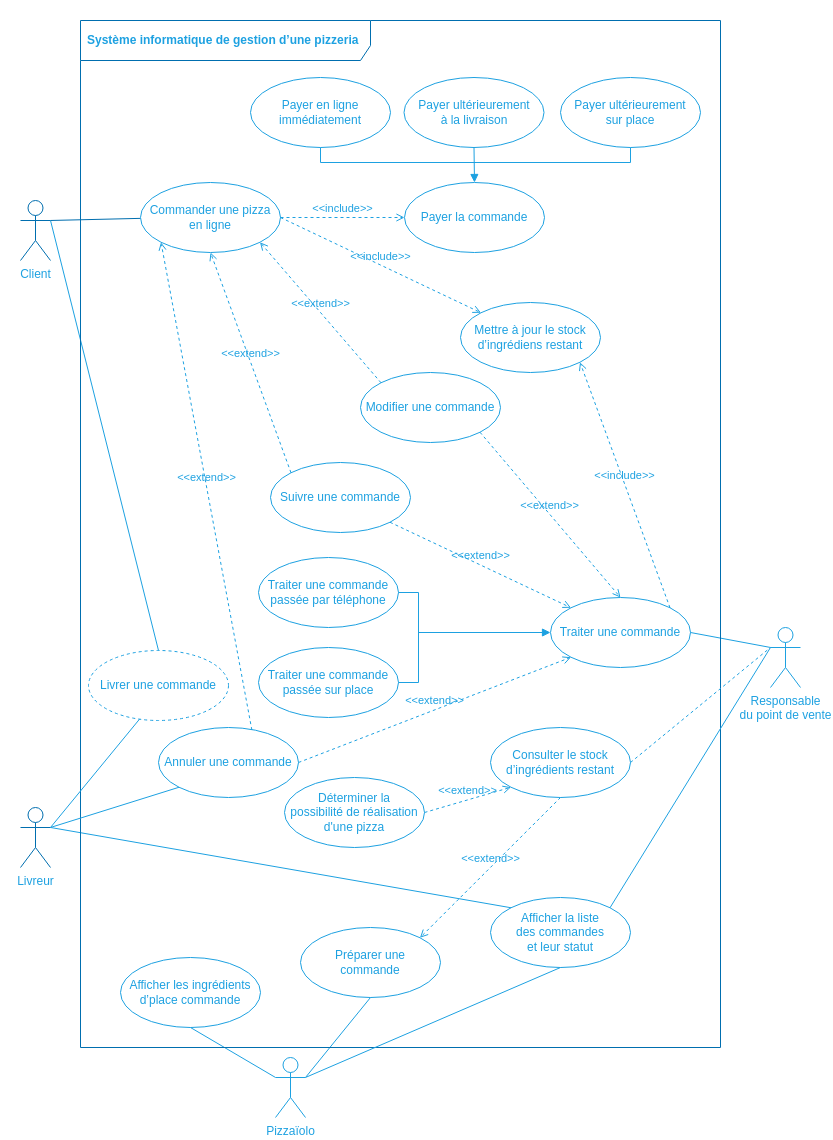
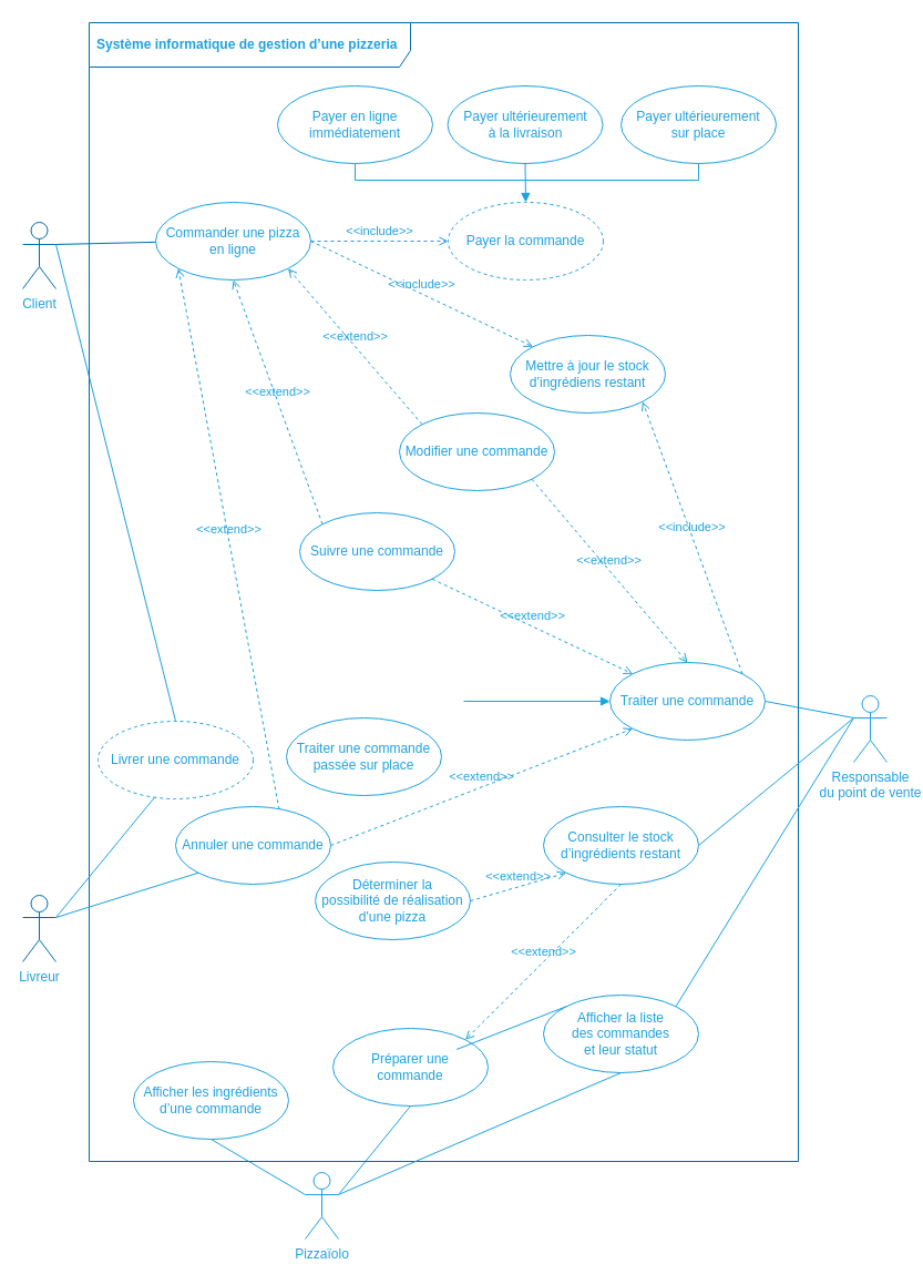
  <mxCell id="0" />
  <mxCell id="1" value="Application" style="" parent="0" />
  <mxCell id="2" style="edgeStyle=none;rounded=0;orthogonalLoop=1;jettySize=auto;html=1;exitX=0.5;exitY=1;exitDx=0;exitDy=0;entryX=1;entryY=0.333;entryDx=0;entryDy=0;entryPerimeter=0;endArrow=none;endFill=0;strokeColor=#1DA1E1;" parent="1" source="27" target="20" edge="1"><mxGeometry relative="1" as="geometry" /></mxCell>
  <mxCell id="3" style="edgeStyle=none;rounded=0;orthogonalLoop=1;jettySize=auto;html=1;exitX=0.5;exitY=1;exitDx=0;exitDy=0;entryX=0;entryY=0.333;entryDx=0;entryDy=0;entryPerimeter=0;endArrow=none;endFill=0;strokeColor=#1DA1E1;" parent="1" source="34" target="20" edge="1"><mxGeometry relative="1" as="geometry" /></mxCell>
- <mxCell id="4" style="edgeStyle=none;rounded=0;orthogonalLoop=1;jettySize=auto;html=1;exitX=0;exitY=0;exitDx=0;exitDy=0;entryX=1;entryY=0.333;entryDx=0;entryDy=0;entryPerimeter=0;endArrow=none;endFill=0;targetPerimeterSpacing=-12;strokeColor=#1DA1E1;" parent="1" source="41" target="22" edge="1"><mxGeometry relative="1" as="geometry" /></mxCell>
+ <mxCell id="4" style="edgeStyle=none;rounded=0;orthogonalLoop=1;jettySize=auto;html=1;exitX=0;exitY=0;exitDx=0;exitDy=0;endArrow=none;endFill=0;targetPerimeterSpacing=-12;strokeColor=#1DA1E1;" parent="1" source="41" target="27" edge="1"><mxGeometry relative="1" as="geometry" /></mxCell>
  <mxCell id="5" style="rounded=0;orthogonalLoop=1;jettySize=auto;html=1;exitX=1;exitY=0.5;exitDx=0;exitDy=0;entryX=0;entryY=0.333;entryDx=0;entryDy=0;entryPerimeter=0;startArrow=none;startFill=0;endArrow=none;endFill=0;strokeColor=#1DA1E1;" parent="1" source="50" target="33" edge="1"><mxGeometry relative="1" as="geometry" /></mxCell>
  <mxCell id="6" value="&lt;font color=&quot;#1da1e1&quot;&gt;&amp;lt;&amp;lt;extend&amp;gt;&amp;gt;&lt;/font&gt;" style="html=1;verticalAlign=bottom;labelBackgroundColor=none;endArrow=open;endFill=0;dashed=1;strokeColor=#1DA1E1;entryX=1;entryY=1;entryDx=0;entryDy=0;exitX=0;exitY=0;exitDx=0;exitDy=0;" parent="1" source="28" target="25" edge="1"><mxGeometry width="160" relative="1" as="geometry"><mxPoint x="140" y="302" as="sourcePoint" /><mxPoint x="300" y="302" as="targetPoint" /></mxGeometry></mxCell>
  <mxCell id="7" value="&lt;font color=&quot;#1da1e1&quot;&gt;&amp;lt;&amp;lt;extend&amp;gt;&amp;gt;&lt;/font&gt;" style="html=1;verticalAlign=bottom;labelBackgroundColor=none;endArrow=open;endFill=0;dashed=1;strokeColor=#1DA1E1;entryX=0.5;entryY=1;entryDx=0;entryDy=0;exitX=0;exitY=0;exitDx=0;exitDy=0;" parent="1" source="47" target="25" edge="1"><mxGeometry width="160" relative="1" as="geometry"><mxPoint x="240.503" y="332.251" as="sourcePoint" /><mxPoint x="170" y="282" as="targetPoint" /></mxGeometry></mxCell>
  <mxCell id="8" value="&lt;font color=&quot;#1da1e1&quot;&gt;&amp;lt;&amp;lt;extend&amp;gt;&amp;gt;&lt;/font&gt;" style="html=1;verticalAlign=bottom;labelBackgroundColor=none;endArrow=open;endFill=0;dashed=1;strokeColor=#1DA1E1;entryX=0;entryY=1;entryDx=0;entryDy=0;exitX=0.667;exitY=0.036;exitDx=0;exitDy=0;exitPerimeter=0;" parent="1" source="44" target="25" edge="1"><mxGeometry width="160" relative="1" as="geometry"><mxPoint x="220" y="467" as="sourcePoint" /><mxPoint x="190" y="357" as="targetPoint" /></mxGeometry></mxCell>
  <mxCell id="9" value="&lt;font color=&quot;#1da1e1&quot;&gt;&amp;lt;&amp;lt;extend&amp;gt;&amp;gt;&lt;/font&gt;" style="html=1;verticalAlign=bottom;labelBackgroundColor=none;endArrow=open;endFill=0;dashed=1;strokeColor=#1DA1E1;entryX=0.5;entryY=0;entryDx=0;entryDy=0;exitX=1;exitY=1;exitDx=0;exitDy=0;" parent="1" source="28" target="50" edge="1"><mxGeometry width="160" relative="1" as="geometry"><mxPoint x="290" y="327" as="sourcePoint" /><mxPoint x="220" y="187" as="targetPoint" /></mxGeometry></mxCell>
  <mxCell id="10" value="" style="group" parent="1" vertex="1" connectable="0"><mxGeometry x="458" y="632" as="geometry" /></mxCell>
- <mxCell id="11" style="edgeStyle=orthogonalEdgeStyle;rounded=0;orthogonalLoop=1;jettySize=auto;html=1;exitX=1;exitY=0.5;exitDx=0;exitDy=0;entryX=1;entryY=0.5;entryDx=0;entryDy=0;strokeColor=#1DA1E1;endArrow=none;endFill=0;" parent="10" source="38" target="32" edge="1"><mxGeometry relative="1" as="geometry" /></mxCell>
  <mxCell id="12" style="rounded=0;orthogonalLoop=1;jettySize=auto;html=1;exitX=0;exitY=0.5;exitDx=0;exitDy=0;endArrow=none;endFill=0;strokeColor=#1DA1E1;edgeStyle=orthogonalEdgeStyle;startArrow=block;startFill=1;" parent="10" source="50" edge="1"><mxGeometry relative="1" as="geometry"><mxPoint x="-40" as="targetPoint" /></mxGeometry></mxCell>
  <mxCell id="13" value="&lt;font color=&quot;#1da1e1&quot;&gt;&amp;lt;&amp;lt;extend&amp;gt;&amp;gt;&lt;/font&gt;" style="html=1;verticalAlign=bottom;labelBackgroundColor=none;endArrow=open;endFill=0;dashed=1;strokeColor=#1DA1E1;entryX=0;entryY=0;entryDx=0;entryDy=0;exitX=1;exitY=1;exitDx=0;exitDy=0;" parent="1" source="47" target="50" edge="1"><mxGeometry width="160" relative="1" as="geometry"><mxPoint x="519.997" y="346.999" as="sourcePoint" /><mxPoint x="581.003" y="522.501" as="targetPoint" /></mxGeometry></mxCell>
  <mxCell id="14" value="&lt;font color=&quot;#1da1e1&quot;&gt;&amp;lt;&amp;lt;extend&amp;gt;&amp;gt;&lt;/font&gt;" style="html=1;verticalAlign=bottom;labelBackgroundColor=none;endArrow=open;endFill=0;dashed=1;strokeColor=#1DA1E1;entryX=0;entryY=1;entryDx=0;entryDy=0;exitX=1;exitY=0.5;exitDx=0;exitDy=0;" parent="1" source="44" target="50" edge="1"><mxGeometry width="160" relative="1" as="geometry"><mxPoint x="399.997" y="686.999" as="sourcePoint" /><mxPoint x="461.003" y="862.501" as="targetPoint" /></mxGeometry></mxCell>
  <mxCell id="15" value="&lt;font color=&quot;#1da1e1&quot;&gt;&amp;lt;&amp;lt;extend&amp;gt;&amp;gt;&lt;/font&gt;" style="html=1;verticalAlign=bottom;labelBackgroundColor=none;endArrow=open;endFill=0;dashed=1;strokeColor=#1DA1E1;entryX=0;entryY=1;entryDx=0;entryDy=0;exitX=1;exitY=0.5;exitDx=0;exitDy=0;" parent="1" source="52" target="36" edge="1"><mxGeometry width="160" relative="1" as="geometry"><mxPoint x="309.5" y="647" as="sourcePoint" /><mxPoint x="480.003" y="757.251" as="targetPoint" /></mxGeometry></mxCell>
  <mxCell id="16" value="&lt;font color=&quot;#1da1e1&quot;&gt;&amp;lt;&amp;lt;extend&amp;gt;&amp;gt;&lt;/font&gt;" style="html=1;verticalAlign=bottom;labelBackgroundColor=none;endArrow=open;endFill=0;dashed=1;strokeColor=#1DA1E1;exitX=0.5;exitY=1;exitDx=0;exitDy=0;entryX=1;entryY=0;entryDx=0;entryDy=0;" parent="1" source="36" target="27" edge="1"><mxGeometry width="160" relative="1" as="geometry"><mxPoint x="470" y="812" as="sourcePoint" /><mxPoint x="570" y="837" as="targetPoint" /></mxGeometry></mxCell>
  <mxCell id="17" style="edgeStyle=none;rounded=0;orthogonalLoop=1;jettySize=auto;html=1;exitX=0.5;exitY=0;exitDx=0;exitDy=0;entryX=1;entryY=0.333;entryDx=0;entryDy=0;entryPerimeter=0;startArrow=none;startFill=0;endArrow=none;endFill=0;strokeColor=#1DA1E1;" parent="1" source="26" target="24" edge="1"><mxGeometry relative="1" as="geometry" /></mxCell>
  <mxCell id="18" value="&lt;font color=&quot;#1da1e1&quot;&gt;Système informatique de gestion d’une pizzeria&lt;/font&gt;" style="shape=umlFrame;whiteSpace=wrap;html=1;width=290;height=40;boundedLbl=1;verticalAlign=middle;align=left;spacingLeft=5;strokeColor=#006EAF;fontColor=#ffffff;fillColor=none;fontStyle=1" vertex="1" parent="1"><mxGeometry x="80" y="20" width="640" height="1027" as="geometry" /></mxCell>
  <mxCell id="19" value="Acteurs et actions" parent="0" />
  <mxCell id="20" value="&lt;font color=&quot;#1da1e1&quot;&gt;Pizzaïolo&lt;/font&gt;" style="shape=umlActor;verticalLabelPosition=bottom;verticalAlign=top;html=1;strokeColor=#1DA1E1;fillColor=none;" parent="19" vertex="1"><mxGeometry x="275" y="1057" width="30" height="60" as="geometry" /></mxCell>
  <mxCell id="21" style="edgeStyle=none;orthogonalLoop=1;jettySize=auto;html=1;exitX=1;exitY=0.333;exitDx=0;exitDy=0;exitPerimeter=0;entryX=0.366;entryY=0.977;entryDx=0;entryDy=0;startArrow=none;startFill=0;endArrow=none;endFill=0;targetPerimeterSpacing=0;strokeColor=#1DA1E1;entryPerimeter=0;" parent="19" source="22" target="26" edge="1"><mxGeometry relative="1" as="geometry" /></mxCell>
  <mxCell id="22" value="&lt;font color=&quot;#1da1e1&quot;&gt;Livreur&lt;/font&gt;" style="shape=umlActor;verticalLabelPosition=bottom;verticalAlign=top;html=1;strokeColor=#006EAF;fontColor=#ffffff;fillColor=none;rotation=0;direction=east;" parent="19" vertex="1"><mxGeometry x="20" y="807" width="30" height="60" as="geometry" /></mxCell>
  <mxCell id="23" style="rounded=0;orthogonalLoop=1;jettySize=auto;html=1;exitX=1;exitY=0.333;exitDx=0;exitDy=0;exitPerimeter=0;endArrow=none;endFill=0;fillColor=#1ba1e2;strokeColor=#006EAF;" parent="19" source="24" target="25" edge="1"><mxGeometry relative="1" as="geometry" /></mxCell>
  <mxCell id="24" value="&lt;font color=&quot;#1da1e1&quot;&gt;Client&lt;/font&gt;" style="shape=umlActor;verticalLabelPosition=bottom;verticalAlign=top;html=1;strokeColor=#006EAF;fontColor=#ffffff;fillColor=none;" parent="19" vertex="1"><mxGeometry x="20" y="200" width="30" height="60" as="geometry" /></mxCell>
  <mxCell id="25" value="&lt;font color=&quot;#1da1e1&quot;&gt;Commander une pizza &lt;br&gt;en ligne&lt;/font&gt;" style="ellipse;whiteSpace=wrap;html=1;fillColor=none;strokeColor=#1DA1E1;" parent="19" vertex="1"><mxGeometry x="140" y="182" width="140" height="70" as="geometry" /></mxCell>
  <mxCell id="26" value="&lt;font color=&quot;#1da1e1&quot;&gt;Livrer une&amp;nbsp;commande&lt;/font&gt;" style="ellipse;whiteSpace=wrap;html=1;fillColor=none;strokeColor=#1DA1E1;dashed=1;" parent="19" vertex="1"><mxGeometry x="88" y="650" width="140" height="70" as="geometry" /></mxCell>
  <mxCell id="27" value="&lt;font color=&quot;#1da1e1&quot;&gt;Préparer une &lt;br&gt;commande&lt;/font&gt;" style="ellipse;whiteSpace=wrap;html=1;fillColor=none;strokeColor=#1DA1E1;" parent="19" vertex="1"><mxGeometry x="300" y="927" width="140" height="70" as="geometry" /></mxCell>
  <mxCell id="28" value="&lt;font color=&quot;#1da1e1&quot;&gt;Modifier une commande&lt;/font&gt;" style="ellipse;whiteSpace=wrap;html=1;fillColor=none;strokeColor=#1DA1E1;" parent="19" vertex="1"><mxGeometry x="360" y="372" width="140" height="70" as="geometry" /></mxCell>
  <mxCell id="29" style="edgeStyle=orthogonalEdgeStyle;rounded=0;orthogonalLoop=1;jettySize=auto;html=1;exitX=0.5;exitY=0;exitDx=0;exitDy=0;startArrow=block;startFill=1;endArrow=none;endFill=0;targetPerimeterSpacing=0;strokeColor=#1DA1E1;entryX=0.5;entryY=1;entryDx=0;entryDy=0;" parent="19" source="30" target="48" edge="1"><mxGeometry relative="1" as="geometry"><mxPoint x="430" y="202" as="targetPoint" /></mxGeometry></mxCell>
- <mxCell id="30" value="&lt;font color=&quot;#1da1e1&quot;&gt;Payer la commande&lt;/font&gt;" style="ellipse;whiteSpace=wrap;html=1;fillColor=none;strokeColor=#1DA1E1;" parent="19" vertex="1"><mxGeometry x="404" y="182" width="140" height="70" as="geometry" /></mxCell>
+ <mxCell id="30" value="&lt;font color=&quot;#1da1e1&quot;&gt;Payer la commande&lt;/font&gt;" style="ellipse;whiteSpace=wrap;html=1;fillColor=none;strokeColor=#1DA1E1;dashed=1;" parent="19" vertex="1"><mxGeometry x="404" y="182" width="140" height="70" as="geometry" /></mxCell>
  <mxCell id="31" value="&lt;font color=&quot;#1da1e1&quot;&gt;&amp;lt;&amp;lt;include&amp;gt;&amp;gt;&lt;/font&gt;" style="html=1;verticalAlign=bottom;labelBackgroundColor=none;endArrow=open;endFill=0;dashed=1;strokeColor=#1DA1E1;entryX=0;entryY=0.5;entryDx=0;entryDy=0;exitX=1;exitY=0.5;exitDx=0;exitDy=0;" parent="19" source="25" target="30" edge="1"><mxGeometry width="160" relative="1" as="geometry"><mxPoint x="580" y="207" as="sourcePoint" /><mxPoint x="680" y="206" as="targetPoint" /></mxGeometry></mxCell>
  <mxCell id="32" value="&lt;font color=&quot;#1da1e1&quot; style=&quot;font-weight: normal&quot;&gt;Traiter une commande passée sur place&lt;/font&gt;" style="ellipse;whiteSpace=wrap;html=1;fillColor=none;strokeColor=#1DA1E1;fontStyle=1" parent="19" vertex="1"><mxGeometry x="258" y="647" width="140" height="70" as="geometry" /></mxCell>
  <mxCell id="33" value="&lt;font color=&quot;#1da1e1&quot;&gt;Responsable &lt;br&gt;du point de vente&lt;br&gt;&lt;/font&gt;" style="shape=umlActor;verticalLabelPosition=bottom;verticalAlign=top;html=1;strokeColor=#1DA1E1;fillColor=none;" parent="19" vertex="1"><mxGeometry x="770" y="627" width="30" height="60" as="geometry" /></mxCell>
- <mxCell id="34" value="&lt;font color=&quot;#1da1e1&quot;&gt;Afficher les ingrédients&lt;br&gt;d’place commande&lt;br&gt;&lt;/font&gt;" style="ellipse;whiteSpace=wrap;html=1;fillColor=none;strokeColor=#1DA1E1;" parent="19" vertex="1"><mxGeometry x="120" y="957" width="140" height="70" as="geometry" /></mxCell>
- <mxCell id="35" style="edgeStyle=none;orthogonalLoop=1;jettySize=auto;html=1;exitX=1;exitY=0.5;exitDx=0;exitDy=0;entryX=0;entryY=0.333;entryDx=0;entryDy=0;entryPerimeter=0;startArrow=none;startFill=0;endArrow=none;endFill=0;targetPerimeterSpacing=0;strokeColor=#1DA1E1;dashed=1;" parent="19" source="36" target="33" edge="1"><mxGeometry relative="1" as="geometry" /></mxCell>
+ <mxCell id="34" value="&lt;font color=&quot;#1da1e1&quot;&gt;Afficher les ingrédients&lt;br&gt;d’une commande&lt;br&gt;&lt;/font&gt;" style="ellipse;whiteSpace=wrap;html=1;fillColor=none;strokeColor=#1DA1E1;" parent="19" vertex="1"><mxGeometry x="120" y="957" width="140" height="70" as="geometry" /></mxCell>
+ <mxCell id="35" style="edgeStyle=none;orthogonalLoop=1;jettySize=auto;html=1;exitX=1;exitY=0.5;exitDx=0;exitDy=0;entryX=0;entryY=0.333;entryDx=0;entryDy=0;entryPerimeter=0;startArrow=none;startFill=0;endArrow=none;endFill=0;targetPerimeterSpacing=0;strokeColor=#1DA1E1;" parent="19" source="36" target="33" edge="1"><mxGeometry relative="1" as="geometry" /></mxCell>
  <mxCell id="36" value="&lt;font color=&quot;#1da1e1&quot;&gt;Consulter le stock d’ingrédients restant&lt;/font&gt;" style="ellipse;whiteSpace=wrap;html=1;fillColor=none;strokeColor=#1DA1E1;" parent="19" vertex="1"><mxGeometry x="490" y="727" width="140" height="70" as="geometry" /></mxCell>
  <mxCell id="37" value="&lt;font color=&quot;#1da1e1&quot;&gt;Mettre à jour le stock d’ingrédiens restant&lt;/font&gt;" style="ellipse;whiteSpace=wrap;html=1;fillColor=none;strokeColor=#1DA1E1;" parent="19" vertex="1"><mxGeometry x="460" y="302" width="140" height="70" as="geometry" /></mxCell>
- <mxCell id="38" value="&lt;font color=&quot;#1da1e1&quot; style=&quot;font-weight: normal&quot;&gt;Traiter une commande passée par téléphone&lt;/font&gt;" style="ellipse;whiteSpace=wrap;html=1;fillColor=none;strokeColor=#1DA1E1;fontStyle=1" parent="19" vertex="1"><mxGeometry x="258" y="557" width="140" height="70" as="geometry" /></mxCell>
  <mxCell id="39" style="edgeStyle=none;orthogonalLoop=1;jettySize=auto;html=1;exitX=1;exitY=0;exitDx=0;exitDy=0;entryX=0;entryY=0.333;entryDx=0;entryDy=0;entryPerimeter=0;startArrow=none;startFill=0;endArrow=none;endFill=0;targetPerimeterSpacing=0;strokeColor=#1DA1E1;" parent="19" source="41" target="33" edge="1"><mxGeometry relative="1" as="geometry" /></mxCell>
  <mxCell id="40" style="rounded=0;orthogonalLoop=1;jettySize=auto;html=1;exitX=0.5;exitY=1;exitDx=0;exitDy=0;entryX=1;entryY=0.333;entryDx=0;entryDy=0;entryPerimeter=0;startArrow=none;startFill=0;endArrow=none;endFill=0;targetPerimeterSpacing=0;strokeColor=#1DA1E1;" parent="19" source="41" target="20" edge="1"><mxGeometry relative="1" as="geometry" /></mxCell>
  <mxCell id="41" value="&lt;font color=&quot;#1da1e1&quot;&gt;Afficher la liste &lt;br&gt;des commandes &lt;br&gt;et leur statut&lt;/font&gt;" style="ellipse;whiteSpace=wrap;html=1;fillColor=none;strokeColor=#1DA1E1;" parent="19" vertex="1"><mxGeometry x="490" y="897" width="140" height="70" as="geometry" /></mxCell>
  <mxCell id="42" style="edgeStyle=orthogonalEdgeStyle;orthogonalLoop=1;jettySize=auto;html=1;exitX=0.5;exitY=1;exitDx=0;exitDy=0;entryX=0.5;entryY=1;entryDx=0;entryDy=0;startArrow=none;startFill=0;endArrow=none;endFill=0;targetPerimeterSpacing=0;strokeColor=#1DA1E1;rounded=0;" parent="19" source="43" target="46" edge="1"><mxGeometry relative="1" as="geometry"><Array as="points"><mxPoint x="320" y="162" /><mxPoint x="630" y="162" /></Array></mxGeometry></mxCell>
  <mxCell id="43" value="&lt;font color=&quot;#1da1e1&quot;&gt;Payer en ligne immédiatement&lt;br&gt;&lt;/font&gt;" style="ellipse;whiteSpace=wrap;html=1;fillColor=none;strokeColor=#1DA1E1;" parent="19" vertex="1"><mxGeometry x="250" y="77" width="140" height="70" as="geometry" /></mxCell>
  <mxCell id="44" value="&lt;font color=&quot;#1da1e1&quot;&gt;Annuler une commande&lt;/font&gt;" style="ellipse;whiteSpace=wrap;html=1;fillColor=none;strokeColor=#1DA1E1;" parent="19" vertex="1"><mxGeometry x="158" y="727" width="140" height="70" as="geometry" /></mxCell>
  <mxCell id="45" style="edgeStyle=none;orthogonalLoop=1;jettySize=auto;html=1;exitX=0;exitY=1;exitDx=0;exitDy=0;entryX=1;entryY=0.333;entryDx=0;entryDy=0;entryPerimeter=0;startArrow=none;startFill=0;endArrow=none;endFill=0;targetPerimeterSpacing=0;strokeColor=#1DA1E1;" parent="19" source="44" target="22" edge="1"><mxGeometry relative="1" as="geometry" /></mxCell>
  <mxCell id="46" value="&lt;font color=&quot;#1da1e1&quot;&gt;Payer ultérieurement&lt;br&gt;sur place&lt;br&gt;&lt;/font&gt;" style="ellipse;whiteSpace=wrap;html=1;fillColor=none;strokeColor=#1DA1E1;" parent="19" vertex="1"><mxGeometry x="560" y="77" width="140" height="70" as="geometry" /></mxCell>
  <mxCell id="47" value="&lt;font color=&quot;#1da1e1&quot;&gt;Suivre une commande&lt;/font&gt;" style="ellipse;whiteSpace=wrap;html=1;fillColor=none;strokeColor=#1DA1E1;" parent="19" vertex="1"><mxGeometry x="270" y="462" width="140" height="70" as="geometry" /></mxCell>
  <mxCell id="48" value="&lt;font color=&quot;#1da1e1&quot;&gt;Payer ultérieurement&lt;br&gt;à la livraison&lt;br&gt;&lt;/font&gt;" style="ellipse;whiteSpace=wrap;html=1;fillColor=none;strokeColor=#1DA1E1;" parent="19" vertex="1"><mxGeometry x="403.5" y="77" width="140" height="70" as="geometry" /></mxCell>
  <mxCell id="49" value="&lt;font color=&quot;#1da1e1&quot;&gt;&amp;lt;&amp;lt;include&amp;gt;&amp;gt;&lt;/font&gt;" style="html=1;verticalAlign=bottom;labelBackgroundColor=none;endArrow=open;endFill=0;dashed=1;strokeColor=#1DA1E1;entryX=0;entryY=0;entryDx=0;entryDy=0;exitX=1;exitY=0.5;exitDx=0;exitDy=0;" parent="19" source="25" target="37" edge="1"><mxGeometry width="160" relative="1" as="geometry"><mxPoint x="319.997" y="241.999" as="sourcePoint" /><mxPoint x="470.5" y="372.25" as="targetPoint" /></mxGeometry></mxCell>
  <mxCell id="50" value="&lt;font color=&quot;#1da1e1&quot; style=&quot;font-weight: normal&quot;&gt;Traiter une commande&lt;/font&gt;" style="ellipse;whiteSpace=wrap;html=1;fillColor=none;strokeColor=#1DA1E1;fontStyle=1" parent="19" vertex="1"><mxGeometry x="550" y="597" width="140" height="70" as="geometry" /></mxCell>
  <mxCell id="51" value="&lt;font color=&quot;#1da1e1&quot;&gt;&amp;lt;&amp;lt;include&amp;gt;&amp;gt;&lt;/font&gt;" style="html=1;verticalAlign=bottom;labelBackgroundColor=none;endArrow=open;endFill=0;dashed=1;strokeColor=#1DA1E1;entryX=1;entryY=1;entryDx=0;entryDy=0;exitX=1;exitY=0;exitDx=0;exitDy=0;" parent="19" source="50" target="37" edge="1"><mxGeometry width="160" relative="1" as="geometry"><mxPoint x="629.997" y="266.999" as="sourcePoint" /><mxPoint x="851.003" y="337.501" as="targetPoint" /></mxGeometry></mxCell>
  <mxCell id="52" value="&lt;font color=&quot;#1da1e1&quot;&gt;Déterminer la &lt;br&gt;possibilité de réalisation d'une pizza&lt;br&gt;&lt;/font&gt;" style="ellipse;whiteSpace=wrap;html=1;fillColor=none;strokeColor=#1DA1E1;" parent="19" vertex="1"><mxGeometry x="284" y="777" width="140" height="70" as="geometry" /></mxCell>
